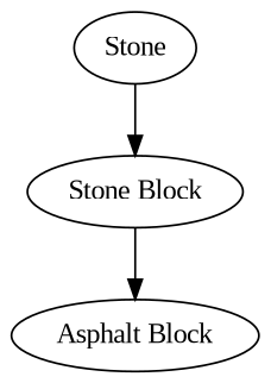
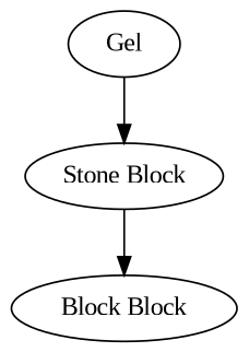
  digraph {
    fontname="Liberation Serif"
    node [fontname="Liberation Serif"]
    edge [color=black fontname="Liberation Serif"]
-   Gel [label=Stone]
+   Gel
    "Stone Block"
-   "Asphalt Block"
+   "Asphalt Block" [label="Block Block"]
    Gel -> "Stone Block"
    "Stone Block" -> "Asphalt Block"
  }
